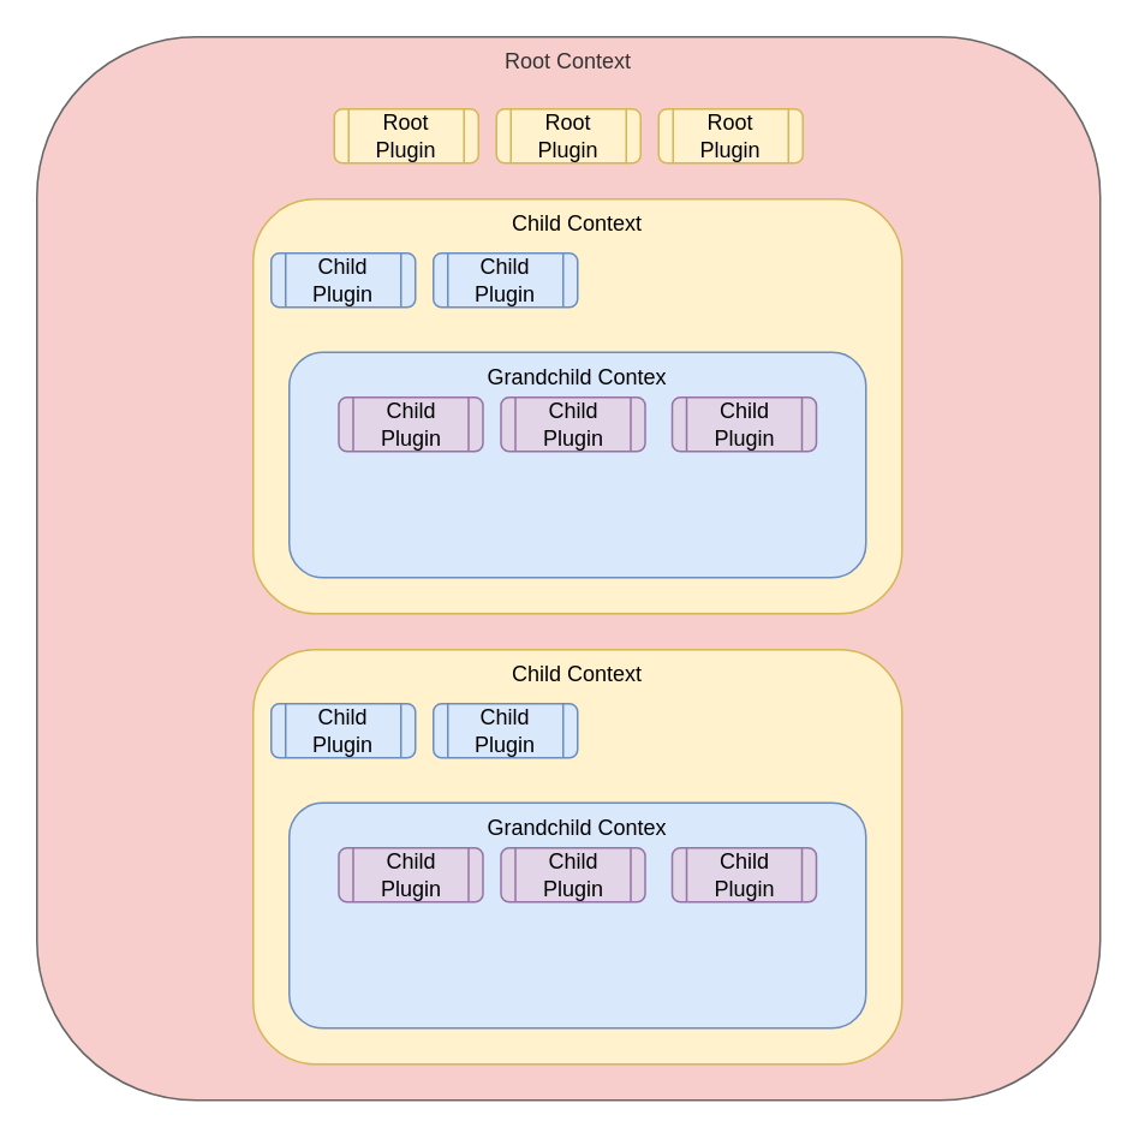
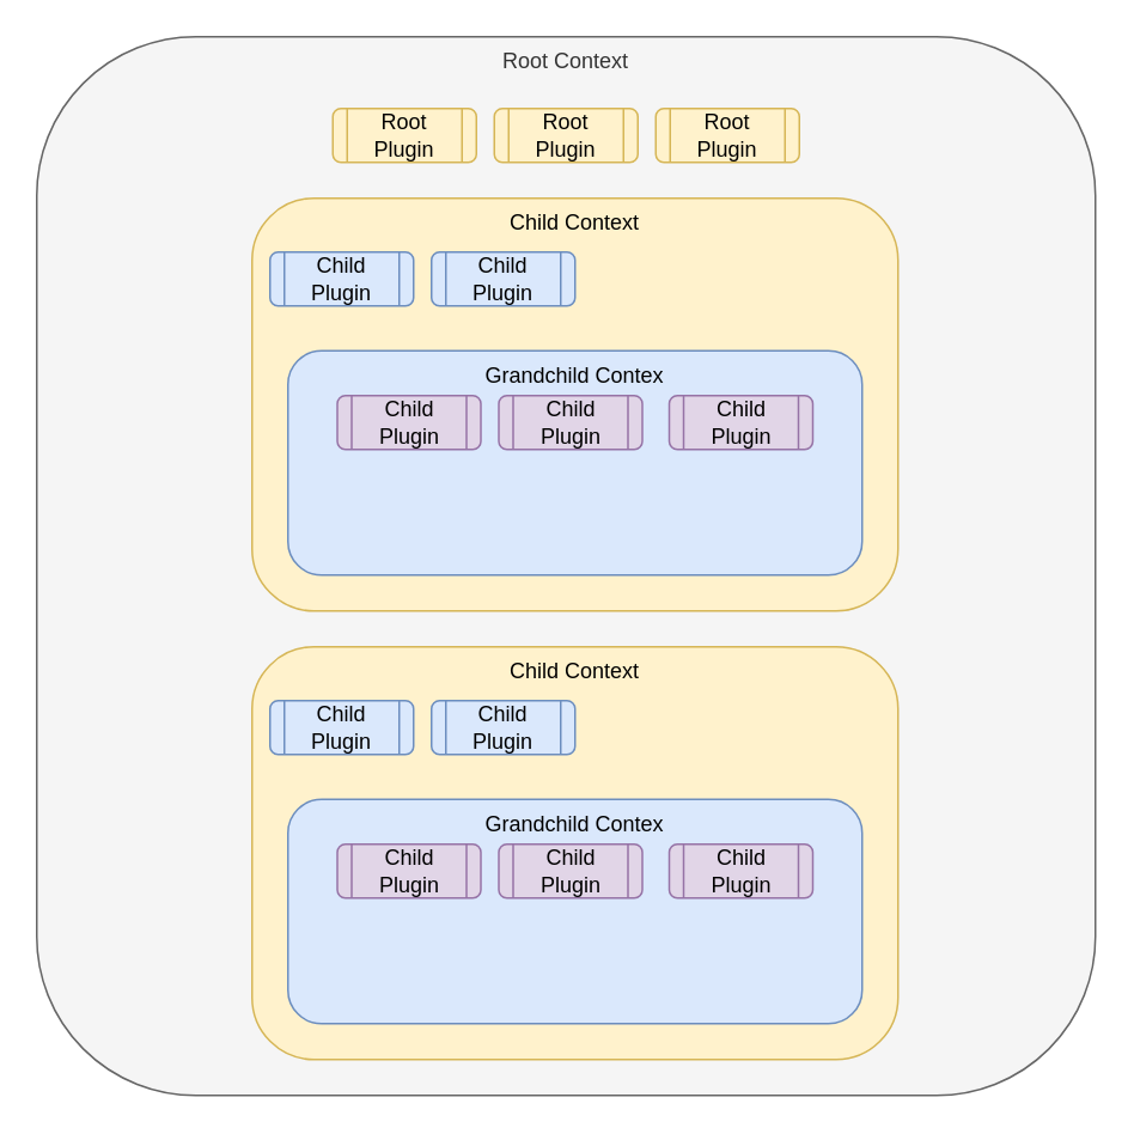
  <mxCell id="0" />
  <mxCell id="1" parent="0" />
- <mxCell id="2" value="Root Context" style="whiteSpace=wrap;html=1;aspect=fixed;fillColor=#f8cecc;verticalAlign=top;rounded=1;strokeColor=#666666;fontColor=#333333;" vertex="1" parent="1"><mxGeometry x="20" y="20" width="590" height="590" as="geometry" /></mxCell>
+ <mxCell id="2" value="Root Context" style="whiteSpace=wrap;html=1;aspect=fixed;fillColor=#f5f5f5;verticalAlign=top;rounded=1;strokeColor=#666666;fontColor=#333333;" vertex="1" parent="1"><mxGeometry x="20" y="20" width="590" height="590" as="geometry" /></mxCell>
  <mxCell id="3" value="Root Plugin" style="shape=process;whiteSpace=wrap;html=1;backgroundOutline=1;rounded=1;fillColor=#fff2cc;strokeColor=#d6b656;" vertex="1" parent="1"><mxGeometry x="185" y="60" width="80" height="30" as="geometry" /></mxCell>
  <mxCell id="4" value="Root Plugin" style="shape=process;whiteSpace=wrap;html=1;backgroundOutline=1;rounded=1;fillColor=#fff2cc;strokeColor=#d6b656;" vertex="1" parent="1"><mxGeometry x="275" y="60" width="80" height="30" as="geometry" /></mxCell>
  <mxCell id="5" value="Root Plugin" style="shape=process;whiteSpace=wrap;html=1;backgroundOutline=1;rounded=1;fillColor=#fff2cc;strokeColor=#d6b656;" vertex="1" parent="1"><mxGeometry x="365" y="60" width="80" height="30" as="geometry" /></mxCell>
  <mxCell id="6" value="" style="group" vertex="1" connectable="0" parent="1"><mxGeometry x="140" y="110" width="360" height="230" as="geometry" /></mxCell>
  <mxCell id="7" value="Child Context" style="rounded=1;whiteSpace=wrap;html=1;fillColor=#fff2cc;verticalAlign=top;strokeColor=#d6b656;" vertex="1" parent="6"><mxGeometry width="360" height="230" as="geometry" /></mxCell>
  <mxCell id="8" value="Child Plugin" style="shape=process;whiteSpace=wrap;html=1;backgroundOutline=1;rounded=1;fillColor=#dae8fc;strokeColor=#6c8ebf;" vertex="1" parent="6"><mxGeometry x="10" y="30" width="80" height="30" as="geometry" /></mxCell>
  <mxCell id="9" value="Child Plugin" style="shape=process;whiteSpace=wrap;html=1;backgroundOutline=1;rounded=1;fillColor=#dae8fc;strokeColor=#6c8ebf;" vertex="1" parent="6"><mxGeometry x="100" y="30" width="80" height="30" as="geometry" /></mxCell>
  <mxCell id="10" value="Grandchild Contex" style="rounded=1;whiteSpace=wrap;html=1;fillColor=#dae8fc;verticalAlign=top;strokeColor=#6c8ebf;" vertex="1" parent="6"><mxGeometry x="20" y="85" width="320" height="125" as="geometry" /></mxCell>
  <mxCell id="11" value="Child Plugin" style="shape=process;whiteSpace=wrap;html=1;backgroundOutline=1;rounded=1;fillColor=#e1d5e7;strokeColor=#9673a6;" vertex="1" parent="6"><mxGeometry x="47.5" y="110" width="80" height="30" as="geometry" /></mxCell>
  <mxCell id="12" value="Child Plugin" style="shape=process;whiteSpace=wrap;html=1;backgroundOutline=1;rounded=1;fillColor=#e1d5e7;strokeColor=#9673a6;" vertex="1" parent="6"><mxGeometry x="137.5" y="110" width="80" height="30" as="geometry" /></mxCell>
  <mxCell id="13" value="Child Plugin" style="shape=process;whiteSpace=wrap;html=1;backgroundOutline=1;rounded=1;fillColor=#e1d5e7;strokeColor=#9673a6;" vertex="1" parent="6"><mxGeometry x="232.5" y="110" width="80" height="30" as="geometry" /></mxCell>
  <mxCell id="14" value="" style="group" vertex="1" connectable="0" parent="1"><mxGeometry x="140" y="360" width="360" height="230" as="geometry" /></mxCell>
  <mxCell id="15" value="Child Context" style="rounded=1;whiteSpace=wrap;html=1;fillColor=#fff2cc;verticalAlign=top;strokeColor=#d6b656;" vertex="1" parent="14"><mxGeometry width="360" height="230" as="geometry" /></mxCell>
  <mxCell id="16" value="Child Plugin" style="shape=process;whiteSpace=wrap;html=1;backgroundOutline=1;rounded=1;fillColor=#dae8fc;strokeColor=#6c8ebf;" vertex="1" parent="14"><mxGeometry x="10" y="30" width="80" height="30" as="geometry" /></mxCell>
  <mxCell id="17" value="Child Plugin" style="shape=process;whiteSpace=wrap;html=1;backgroundOutline=1;rounded=1;fillColor=#dae8fc;strokeColor=#6c8ebf;" vertex="1" parent="14"><mxGeometry x="100" y="30" width="80" height="30" as="geometry" /></mxCell>
  <mxCell id="18" value="Grandchild Contex" style="rounded=1;whiteSpace=wrap;html=1;fillColor=#dae8fc;verticalAlign=top;strokeColor=#6c8ebf;" vertex="1" parent="14"><mxGeometry x="20" y="85" width="320" height="125" as="geometry" /></mxCell>
  <mxCell id="19" value="Child Plugin" style="shape=process;whiteSpace=wrap;html=1;backgroundOutline=1;rounded=1;fillColor=#e1d5e7;strokeColor=#9673a6;" vertex="1" parent="14"><mxGeometry x="47.5" y="110" width="80" height="30" as="geometry" /></mxCell>
  <mxCell id="20" value="Child Plugin" style="shape=process;whiteSpace=wrap;html=1;backgroundOutline=1;rounded=1;fillColor=#e1d5e7;strokeColor=#9673a6;" vertex="1" parent="14"><mxGeometry x="137.5" y="110" width="80" height="30" as="geometry" /></mxCell>
  <mxCell id="21" value="Child Plugin" style="shape=process;whiteSpace=wrap;html=1;backgroundOutline=1;rounded=1;fillColor=#e1d5e7;strokeColor=#9673a6;" vertex="1" parent="14"><mxGeometry x="232.5" y="110" width="80" height="30" as="geometry" /></mxCell>
